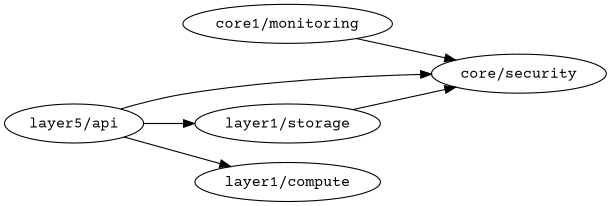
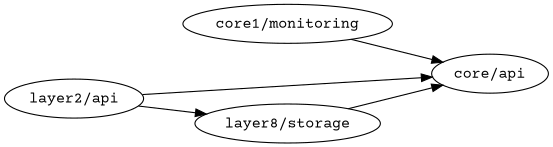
  digraph {
    fontname="Courier Prime"
    rankdir=LR
    node [fontname="Courier Prime"]
    edge [fontname="Courier Prime"]
    n1 [label="core1/monitoring"]
-   "core/security"
-   "layer1/storage"
-   "layer2/api" [label="layer5/api"]
-   "layer1/compute"
+   "core/security" [label="core/api"]
+   "layer1/storage" [label="layer8/storage"]
+   "layer2/api"
    n1 -> "core/security"
    "layer1/storage" -> "core/security"
    "layer2/api" -> "core/security"
    "layer2/api" -> "layer1/storage"
-   "layer2/api" -> "layer1/compute"
  }
